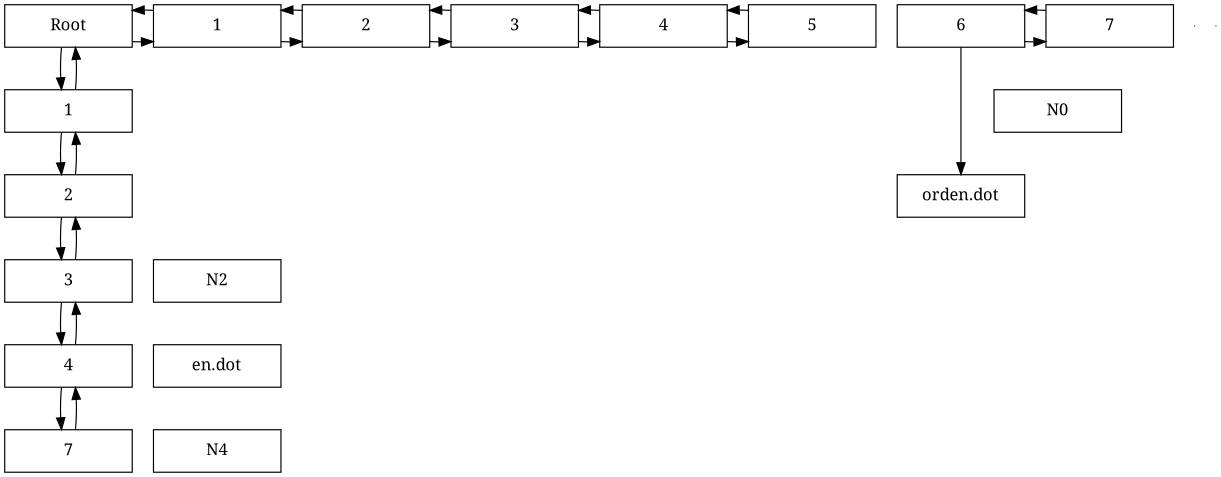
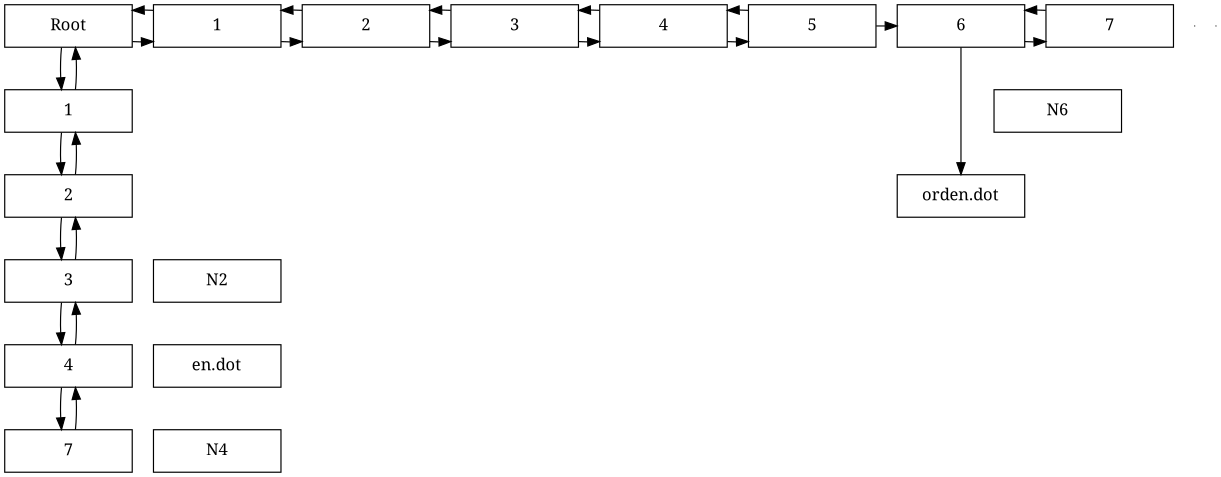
  digraph {
    fontname="Noto Serif"
    node [fontname="Noto Serif" group=1 shape=box]
    edge [fontname="Noto Serif"]
    n1 [label=Root width=1.5]
    n2 [group=2 label=1 width=1.5]
    n3 [group=3 label=2 width=1.5]
    n4 [group=4 label=3 width=1.5]
    n5 [group=5 label=4 width=1.5]
    n6 [group=6 label=5 width=1.5]
    n7 [group=7 label=6 width=1.5]
    n8 [group=8 label=7 width=1.5]
    n9 [label=1 width=1.5]
-   N0 [group=3 width=1.5]
+   N0 [group=3 width=1.5 label=N6]
    n11 [label=2 width=1.5]
    n12 [group=5 label="orden.dot" width=1.5]
    n13 [label=3 width=1.5]
    N2 [group=5 width=1.5]
    n15 [label=4 width=1.5]
    n16 [group=9 label="en.dot" width=1.5]
    n17 [label=7 width=1.5]
    N4 [group=6 width=1.5]
    e0 [shape=point width=0 group=""]
    e1 [shape=point width=0 group=""]
    subgraph sub_1 {
      rank=same
      n1
      n2
      n3
      n4
      n5
      n6
      n7
      n8
    }
    subgraph sub_2 {
      rank=same
      n9
      N0
    }
    subgraph sub_3 {
      rank=same
      n11
      n12
    }
    subgraph sub_4 {
      rank=same
      n13
      N2
    }
    subgraph sub_5 {
      rank=same
      n15
      n16
    }
    subgraph sub_6 {
      rank=same
      n17
      N4
    }
    subgraph sub_7 {
      rank=same
      n9
    }
    subgraph sub_8 {
      rank=same
      n11
    }
    subgraph sub_9 {
      rank=same
      n13
    }
    subgraph sub_10 {
      rank=same
      n15
    }
    subgraph sub_11 {
      rank=same
      n17
    }
    n1 -> n2
    n1 -> n9
    n2 -> n1
    n2 -> n3
    n3 -> n2
    n3 -> n4
    n4 -> n3
    n4 -> n5
    n5 -> n4
    n5 -> n6
    n6 -> n5
+   n6 -> n7
    n7 -> n8
    n7 -> n12
    n8 -> n7
    n9 -> n1
    n9 -> n11
    n11 -> n9
    n11 -> n13
    n13 -> n11
    n13 -> n15
    n15 -> n13
    n15 -> n17
    n17 -> n15
  }
